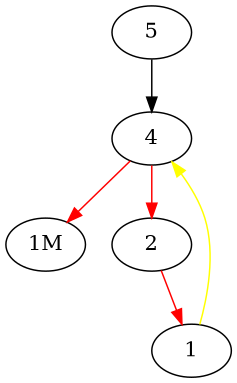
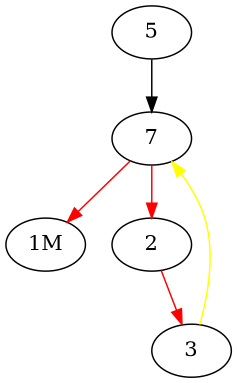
  digraph {
    fontname="DejaVu Serif"
    node [fontname="DejaVu Serif"]
    edge [fontname="DejaVu Serif" color=red]
    n1 [label=5]
-   4
+   4 [label=7]
    "1M"
    2
-   3 [label=1]
+   3
    n1 -> 4 [color=""]
    4 -> "1M"
    4 -> 2
    2 -> 3
    3 -> 4 [color=yellow]
  }
